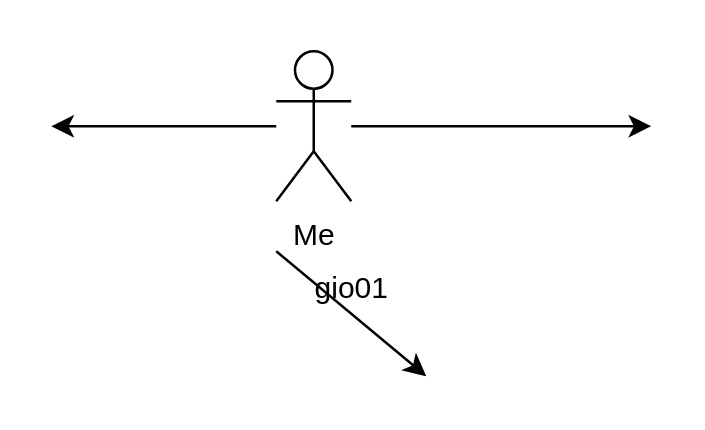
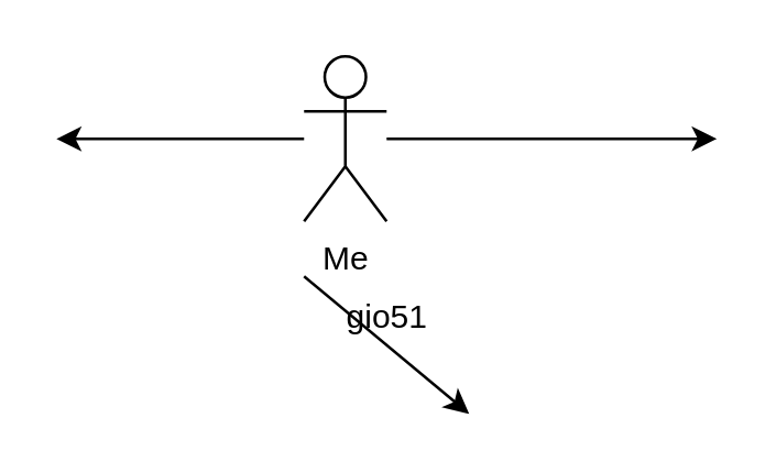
  <mxCell id="0" />
  <mxCell id="1" parent="0" />
  <mxCell id="2" style="edgeStyle=orthogonalEdgeStyle;rounded=0;orthogonalLoop=1;jettySize=auto;html=1;" edge="1" parent="1" source="4"><mxGeometry relative="1" as="geometry"><mxPoint x="20" y="50" as="targetPoint" /></mxGeometry></mxCell>
  <mxCell id="3" style="edgeStyle=orthogonalEdgeStyle;rounded=0;orthogonalLoop=1;jettySize=auto;html=1;" edge="1" parent="1" source="4"><mxGeometry relative="1" as="geometry"><mxPoint x="260" y="50" as="targetPoint" /></mxGeometry></mxCell>
  <mxCell id="4" value="Me&lt;div&gt;&lt;br&gt;&lt;/div&gt;" style="shape=umlActor;verticalLabelPosition=bottom;verticalAlign=top;html=1;outlineConnect=0;" vertex="1" parent="1"><mxGeometry x="110" y="20" width="30" height="60" as="geometry" /></mxCell>
- <mxCell id="5" value="gio01" style="text;html=1;align=center;verticalAlign=middle;resizable=0;points=[];autosize=1;strokeColor=none;fillColor=none;" vertex="1" parent="1"><mxGeometry x="115" y="100" width="50" height="30" as="geometry" /></mxCell>
+ <mxCell id="5" value="gio51" style="text;html=1;align=center;verticalAlign=middle;resizable=0;points=[];autosize=1;strokeColor=none;fillColor=none;" vertex="1" parent="1"><mxGeometry x="115" y="100" width="50" height="30" as="geometry" /></mxCell>
  <mxCell id="6" value="" style="endArrow=classic;html=1;rounded=0;" edge="1" parent="1"><mxGeometry width="50" height="50" relative="1" as="geometry"><mxPoint x="110" y="100" as="sourcePoint" /><mxPoint x="170" y="150" as="targetPoint" /></mxGeometry></mxCell>
